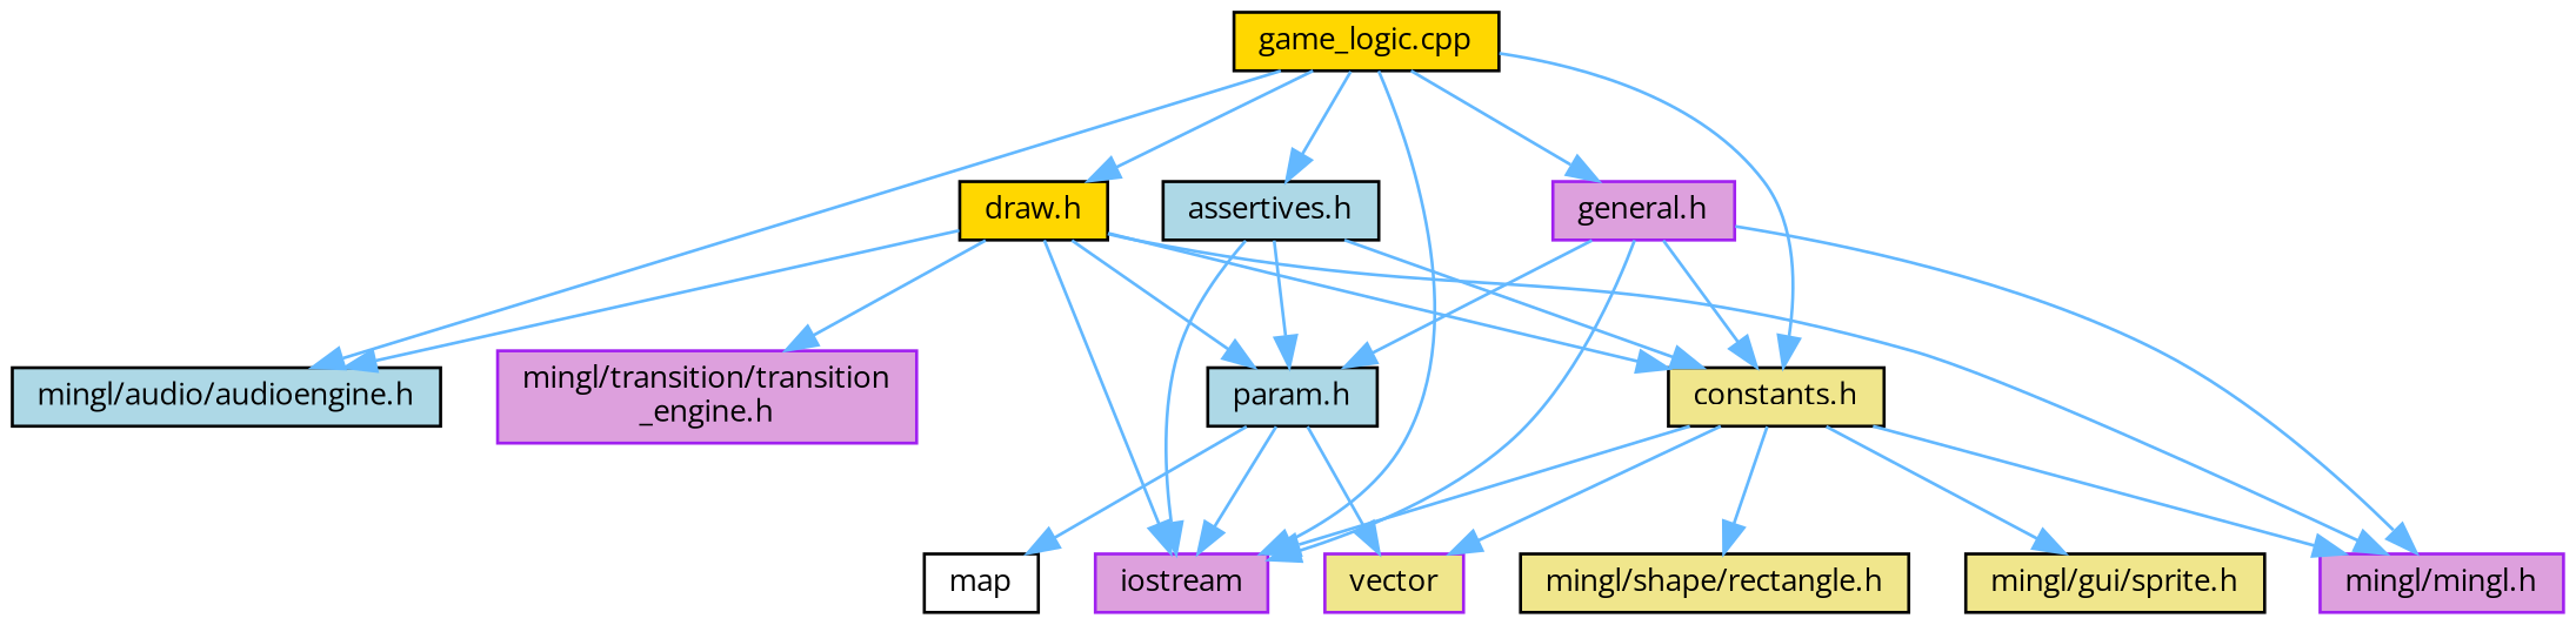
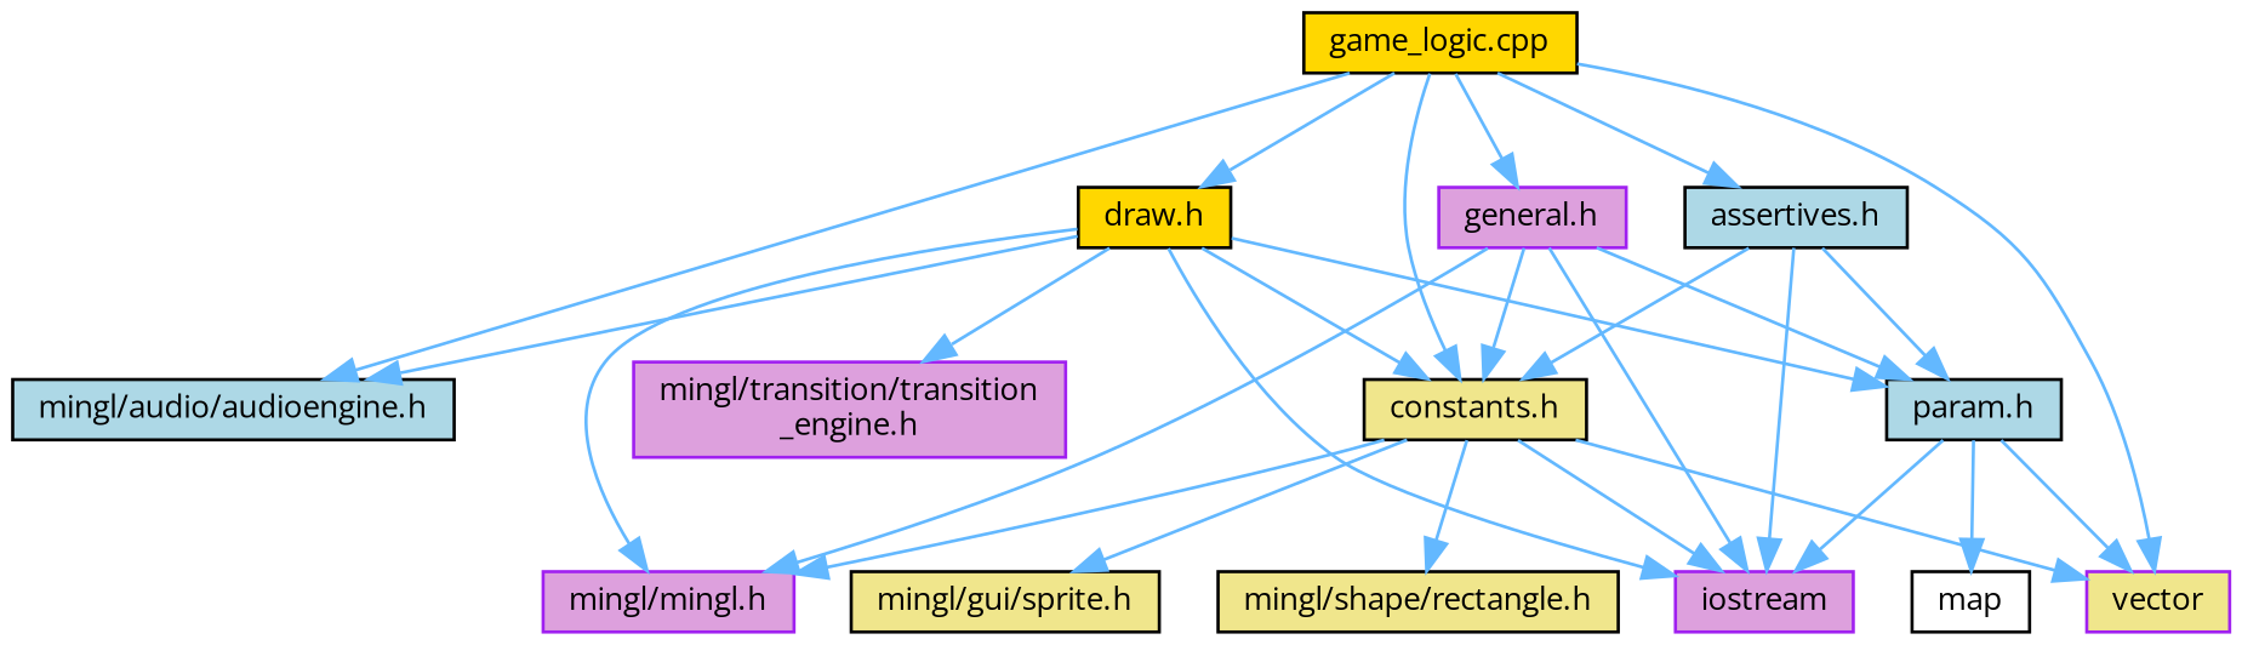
  digraph {
    fontname="Open Sans"
    node [color=black fillcolor=khaki fontname="Open Sans" fontsize=10 shape=box style=filled]
    edge [color=steelblue1 fontname="Open Sans" fontsize=10 labelfontname=Helvetica labelfontsize=10 style=solid]
    n1 [fillcolor=gold fontcolor=black height=0.2 label="game_logic.cpp" width=0.4]
    n2 [fillcolor=lightblue height=0.2 label="mingl/audio/audioengine.h" width=0.4]
    n3 [height=0.2 label="constants.h" width=0.4]
    n4 [color=purple fillcolor=plum height=0.2 label=iostream width=0.4]
    n5 [fillcolor=lightblue height=0.2 label="assertives.h" width=0.4]
    n6 [color=purple fillcolor=plum height=0.2 label="general.h" width=0.4]
    n7 [fillcolor=gold height=0.2 label="draw.h" width=0.4]
    n8 [color=purple fillcolor=plum height=0.2 label="mingl/mingl.h" width=0.4]
    n9 [height=0.2 label="mingl/shape/rectangle.h" width=0.4]
    n10 [height=0.2 label="mingl/gui/sprite.h" width=0.4]
    n11 [color=purple height=0.2 label=vector width=0.4]
    n12 [fillcolor=lightblue height=0.2 label="param.h" width=0.4]
    n13 [fillcolor=white height=0.2 label=map width=0.4]
    n14 [color=purple fillcolor=plum height=0.2 label="mingl/transition/transition\l_engine.h" width=0.4]
    n1 -> n2
    n1 -> n3
-   n1 -> n4
+   n1 -> n11
    n1 -> n5
    n1 -> n6
    n1 -> n7
    n3 -> n4
    n3 -> n8
    n3 -> n9
    n3 -> n10
    n3 -> n11
    n5 -> n3
    n5 -> n4
    n5 -> n12
    n6 -> n3
    n6 -> n4
    n6 -> n8
    n6 -> n12
    n7 -> n2
    n7 -> n3
    n7 -> n4
    n7 -> n8
    n7 -> n12
    n7 -> n14
    n12 -> n4
    n12 -> n11
    n12 -> n13
  }
